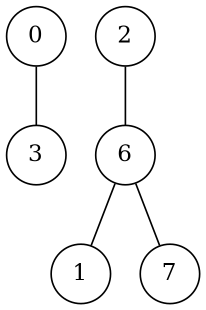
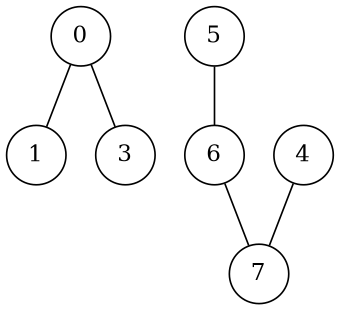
  graph {
    node [shape=circle]
    0
    1
    3
-   2
+   2 [label=5]
    6
+   4
    7
-   6 -- 1
+   0 -- 1
    0 -- 3
    2 -- 6
    6 -- 7
+   4 -- 7
  }
